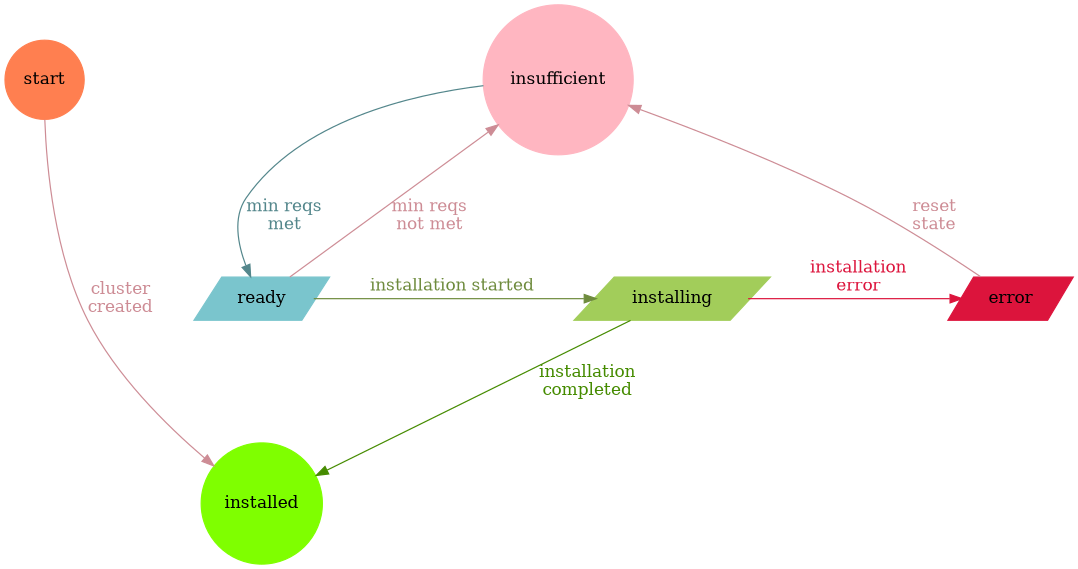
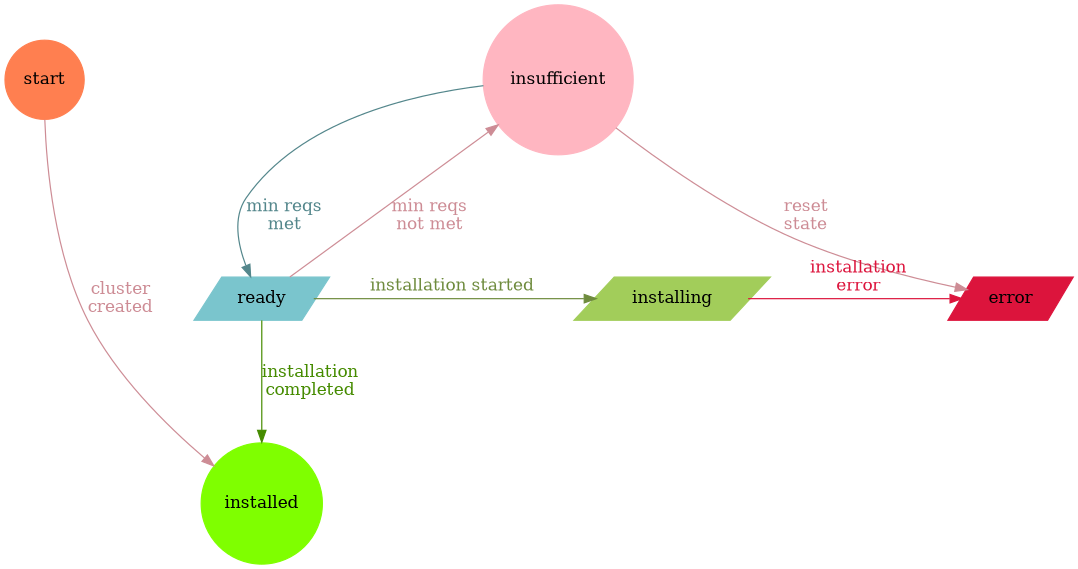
  digraph {
    nodesep=1.0
    ranksep=1.0
    node [shape=circle style=filled]
    edge [color=lightpink3 fontcolor=lightpink3]
    start [color=coral]
    installed [color=chartreuse]
    insufficient [color=lightpink]
    ready [color=cadetblue3 shape=parallelogram]
    installing [color=darkolivegreen3 shape=parallelogram]
    error [color=crimson shape=parallelogram]
    subgraph sub_1 {
      rank=min
      start
    }
    subgraph sub_2 {
      rank=max
      installed
    }
    subgraph sub_3 {
      rank=same
      start
      insufficient
    }
    subgraph sub_4 {
      rank=same
      ready
      installing
      error
    }
    subgraph sub_5 {
      rank=same
      installed
    }
    start -> installed [label="cluster\ncreated"]
    insufficient -> ready [color=cadetblue4 fontcolor=cadetblue4 label="min reqs\nmet"]
    ready -> insufficient [label="min reqs\nnot met"]
    ready -> insufficient [style=invis color="" fontcolor=""]
    ready -> installing [color=darkolivegreen4 fontcolor=darkolivegreen4 label="installation started"]
-   installing -> installed [color=chartreuse4 fontcolor=chartreuse4 label="installation\ncompleted"]
+   ready -> installed [color=chartreuse4 fontcolor=chartreuse4 label="installation\ncompleted"]
    installing -> error [color=crimson fontcolor=crimson label="installation\nerror"]
-   error -> insufficient [label="reset\nstate"]
+   insufficient -> error [label="reset\nstate"]
  }
